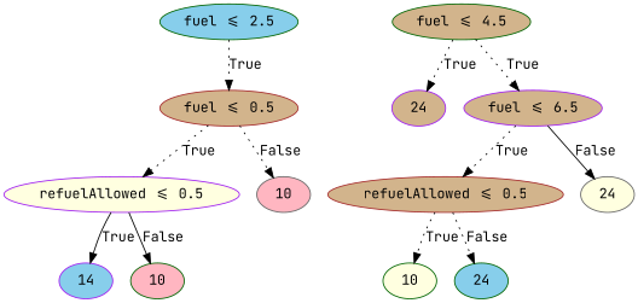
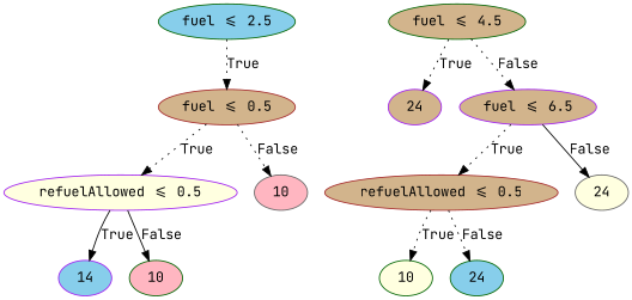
  digraph {
    fontname="JetBrains Mono"
    node [color=darkgreen fillcolor=tan fontname="JetBrains Mono" style=filled]
    edge [fontname="JetBrains Mono" style=dotted]
    n1 [fillcolor=skyblue label="fuel <= 2.5"]
    n2 [color=brown label="fuel <= 0.5"]
    n3 [color=purple fillcolor=lightyellow label="refuelAllowed <= 0.5"]
    n4 [color=gray40 fillcolor=lightpink label=10]
    n5 [label="fuel <= 4.5"]
    n6 [color=purple label=24]
    n7 [color=purple label="fuel <= 6.5"]
    n8 [color=purple fillcolor=skyblue label=14]
    n9 [fillcolor=lightpink label=10]
    n10 [color=brown label="refuelAllowed <= 0.5"]
    n11 [color=gray40 fillcolor=lightyellow label=24]
    n12 [fillcolor=lightyellow label=10]
    n13 [fillcolor=skyblue label=24]
    n1 -> n2 [label=True]
    n2 -> n3 [label=True]
    n2 -> n4 [label=False]
    n3 -> n8 [label=True style=solid]
    n3 -> n9 [label=False style=solid]
    n5 -> n6 [label=True]
-   n5 -> n7 [label=True]
+   n5 -> n7 [label=False]
    n7 -> n10 [label=True]
    n7 -> n11 [label=False style=solid]
    n10 -> n12 [label=True]
    n10 -> n13 [label=False]
  }
